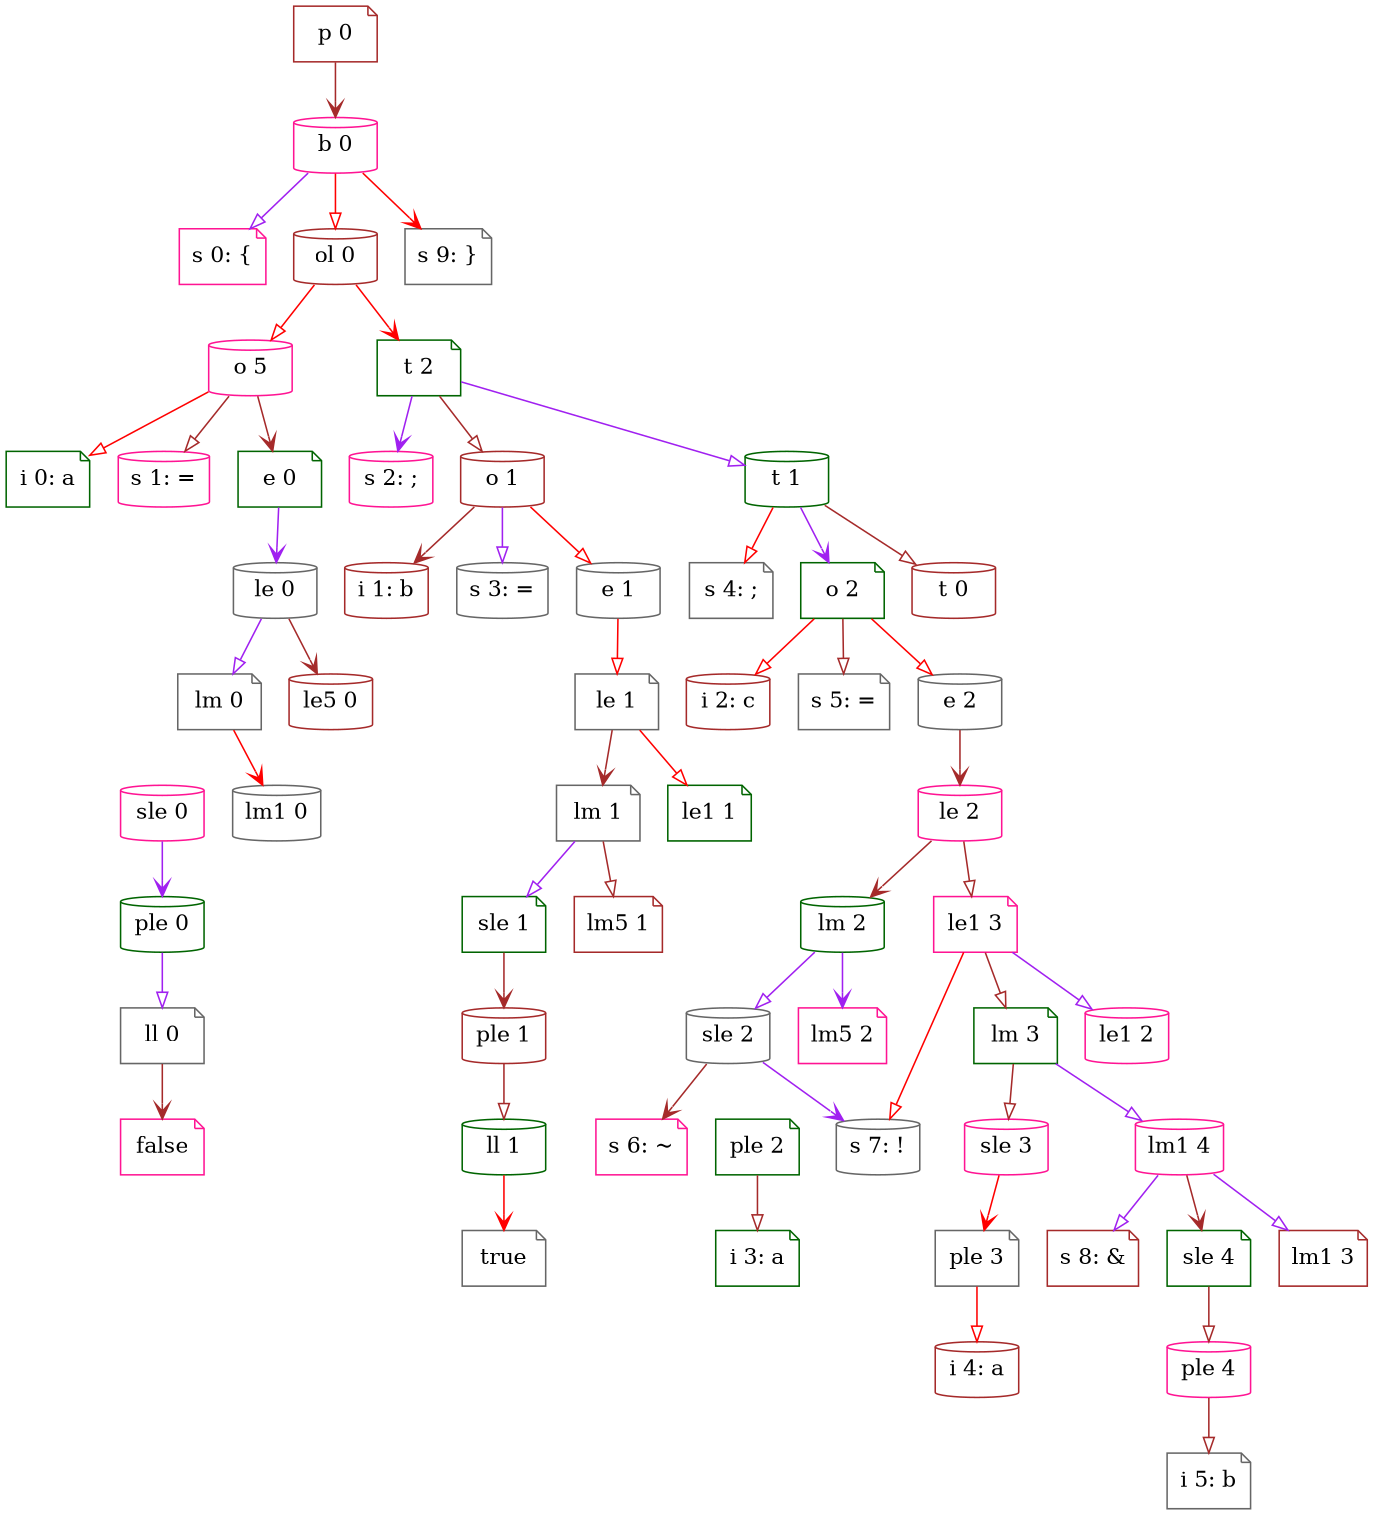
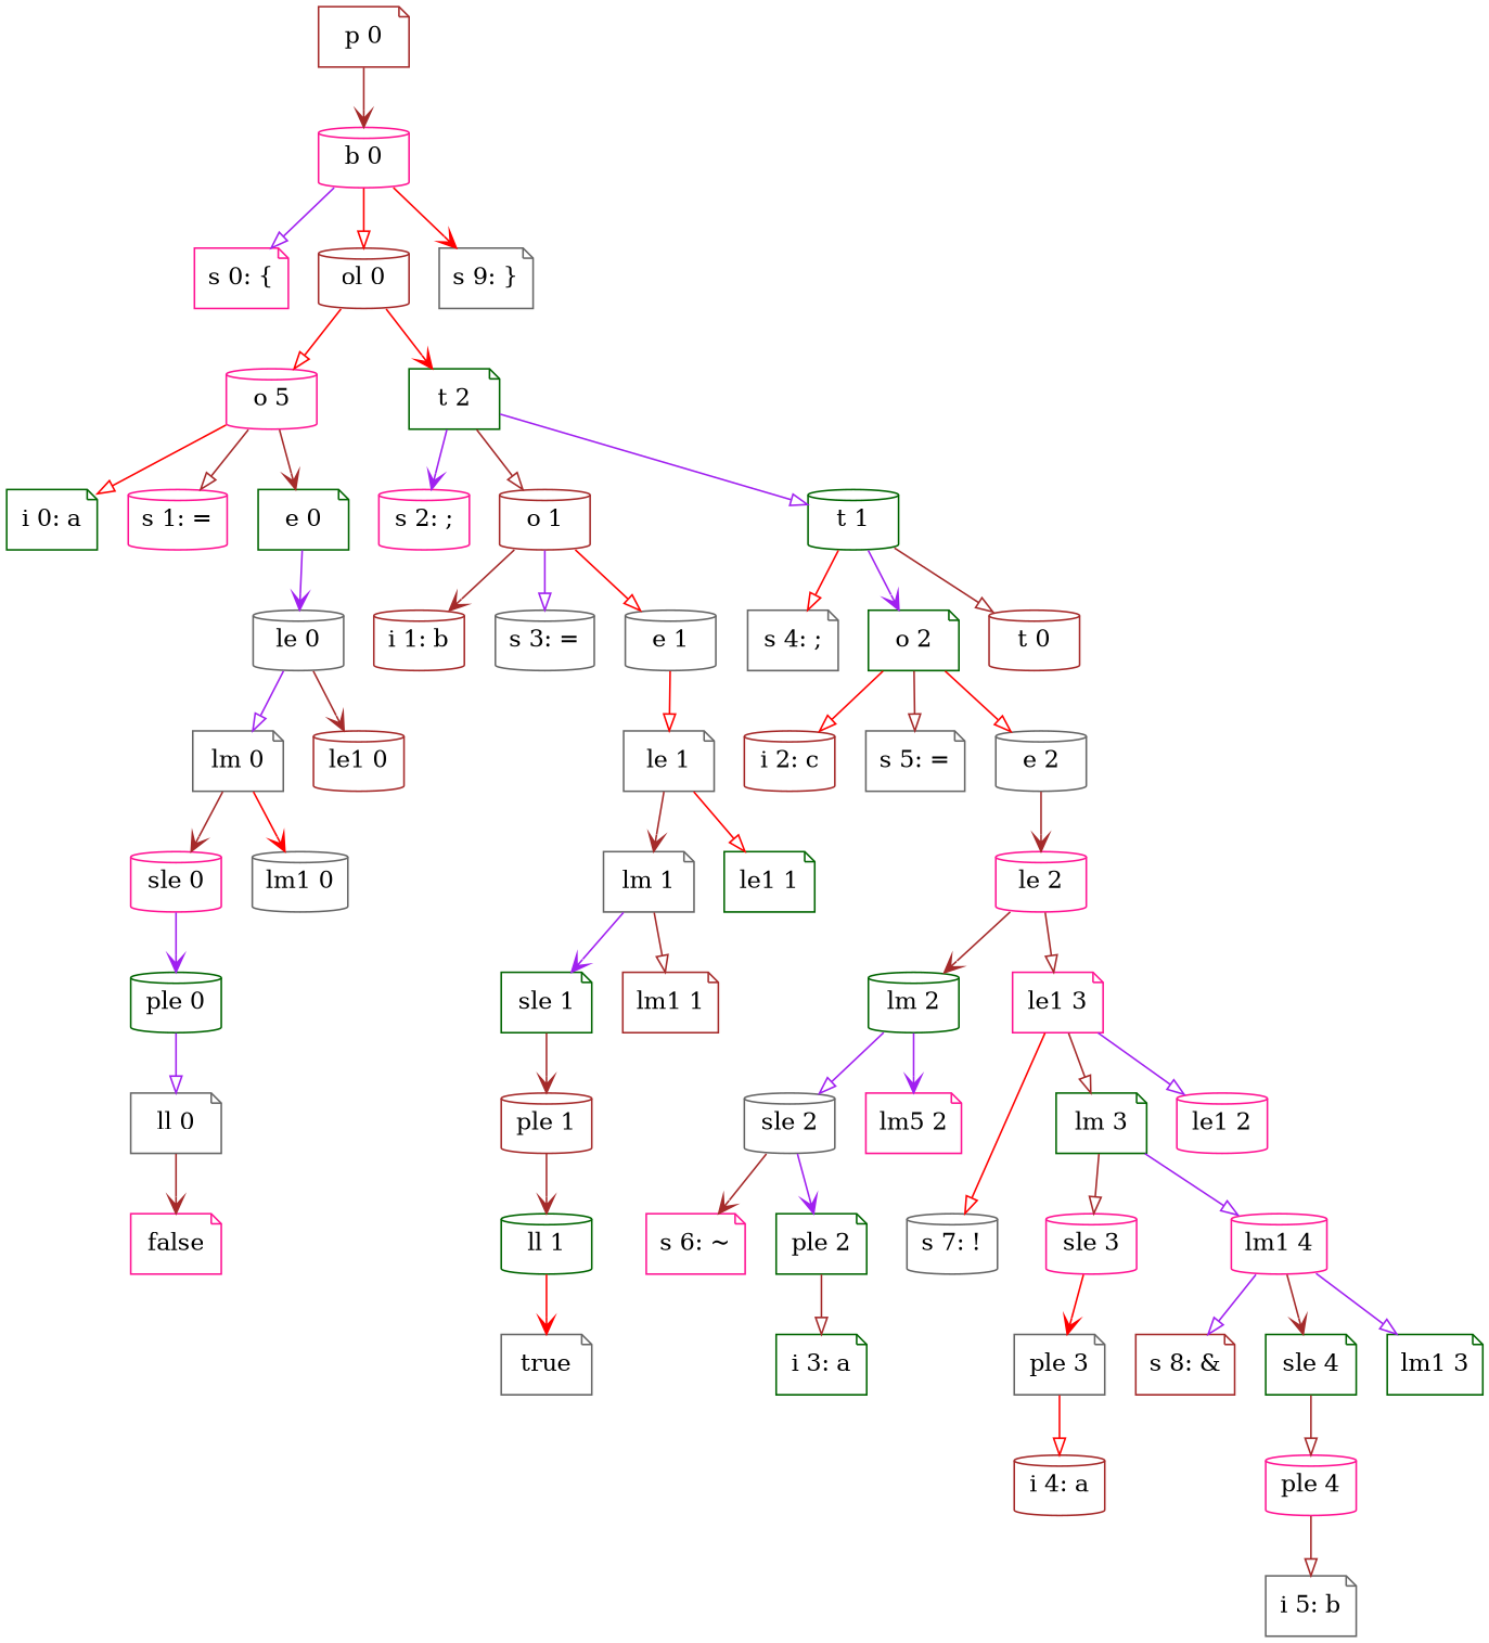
  digraph {
    node [color=gray40 shape=note]
    edge [arrowhead=onormal color=brown]
    "p 0" [color=brown]
    "b 0" [color=deeppink shape=cylinder]
    "s 0: {" [color=deeppink]
    "ol 0" [color=brown shape=cylinder]
    "s 9: }"
    n6 [color=deeppink label="o 5" shape=cylinder]
    "t 2" [color=darkgreen]
    "i 0: a" [color=darkgreen]
    "s 1: =" [color=deeppink shape=cylinder]
    "e 0" [color=darkgreen]
    "s 2: ;" [color=deeppink shape=cylinder]
    "o 1" [color=brown shape=cylinder]
    "t 1" [color=darkgreen shape=cylinder]
    "le 0" [shape=cylinder]
    "lm 0"
-   "le1 0" [color=brown shape=cylinder label="le5 0"]
+   "le1 0" [color=brown shape=cylinder]
    "sle 0" [color=deeppink shape=cylinder]
    "lm1 0" [shape=cylinder]
    "ple 0" [color=darkgreen shape=cylinder]
    "ll 0"
    false [color=deeppink]
    "i 1: b" [color=brown shape=cylinder]
    "s 3: =" [shape=cylinder]
    "e 1" [shape=cylinder]
    "s 4: ;"
    "o 2" [color=darkgreen]
    "t 0" [color=brown shape=cylinder]
    "le 1"
    "lm 1"
    "le1 1" [color=darkgreen]
    "sle 1" [color=darkgreen]
-   "lm1 1" [color=brown label="lm5 1"]
+   "lm1 1" [color=brown]
    "ple 1" [color=brown shape=cylinder]
    "ll 1" [color=darkgreen shape=cylinder]
    true
    "i 2: c" [color=brown shape=cylinder]
    "s 5: ="
    "e 2" [shape=cylinder]
    "le 2" [color=deeppink shape=cylinder]
    "lm 2" [color=darkgreen shape=cylinder]
    "le1 3" [color=deeppink]
    "sle 2" [shape=cylinder]
    n43 [color=deeppink label="lm5 2"]
    "s 7: !" [shape=cylinder]
    "lm 3" [color=darkgreen]
    "le1 2" [color=deeppink shape=cylinder]
    "s 6: ~" [color=deeppink]
    "ple 2" [color=darkgreen]
    "i 3: a" [color=darkgreen]
    "sle 3" [color=deeppink shape=cylinder]
    "lm1 4" [color=deeppink shape=cylinder]
    "ple 3"
    "s 8: &" [color=brown]
    "sle 4" [color=darkgreen]
-   "lm1 3" [color=brown]
+   "lm1 3" [color=darkgreen]
    "i 4: a" [color=brown shape=cylinder]
    "ple 4" [color=deeppink shape=cylinder]
    "i 5: b"
    "p 0" -> "b 0" [arrowhead=vee]
    "b 0" -> "s 0: {" [color=purple]
    "b 0" -> "ol 0" [color=red]
    "b 0" -> "s 9: }" [arrowhead=vee color=red]
    "ol 0" -> n6 [color=red]
    "ol 0" -> "t 2" [arrowhead=vee color=red]
    n6 -> "i 0: a" [color=red]
    n6 -> "s 1: ="
    n6 -> "e 0" [arrowhead=vee]
    "t 2" -> "s 2: ;" [arrowhead=vee color=purple]
    "t 2" -> "o 1"
    "t 2" -> "t 1" [color=purple]
    "e 0" -> "le 0" [arrowhead=vee color=purple]
    "o 1" -> "i 1: b" [arrowhead=vee]
    "o 1" -> "s 3: =" [color=purple]
    "o 1" -> "e 1" [color=red]
    "t 1" -> "s 4: ;" [color=red]
    "t 1" -> "o 2" [arrowhead=vee color=purple]
    "t 1" -> "t 0"
    "le 0" -> "lm 0" [color=purple]
    "le 0" -> "le1 0" [arrowhead=vee]
+   "lm 0" -> "sle 0" [arrowhead=vee]
    "lm 0" -> "lm1 0" [arrowhead=vee color=red]
    "sle 0" -> "ple 0" [arrowhead=vee color=purple]
    "ple 0" -> "ll 0" [color=purple]
    "ll 0" -> false [arrowhead=vee]
    "e 1" -> "le 1" [color=red]
    "o 2" -> "i 2: c" [color=red]
    "o 2" -> "s 5: ="
    "o 2" -> "e 2" [color=red]
    "le 1" -> "lm 1" [arrowhead=vee]
    "le 1" -> "le1 1" [color=red]
-   "lm 1" -> "sle 1" [color=purple]
+   "lm 1" -> "sle 1" [arrowhead=vee color=purple]
    "lm 1" -> "lm1 1"
    "sle 1" -> "ple 1" [arrowhead=vee]
-   "ple 1" -> "ll 1"
+   "ple 1" -> "ll 1" [arrowhead=vee]
    "ll 1" -> true [arrowhead=vee color=red]
    "e 2" -> "le 2" [arrowhead=vee]
    "le 2" -> "lm 2" [arrowhead=vee]
    "le 2" -> "le1 3"
    "lm 2" -> "sle 2" [color=purple]
    "lm 2" -> n43 [arrowhead=vee color=purple]
    "le1 3" -> "s 7: !" [color=red]
    "le1 3" -> "lm 3"
    "le1 3" -> "le1 2" [color=purple]
    "sle 2" -> "s 6: ~" [arrowhead=vee]
-   "sle 2" -> "s 7: !" [arrowhead=vee color=purple]
+   "sle 2" -> "ple 2" [arrowhead=vee color=purple]
    "lm 3" -> "sle 3"
    "lm 3" -> "lm1 4" [color=purple]
    "ple 2" -> "i 3: a"
    "sle 3" -> "ple 3" [arrowhead=vee color=red]
    "lm1 4" -> "s 8: &" [color=purple]
    "lm1 4" -> "sle 4" [arrowhead=vee]
    "lm1 4" -> "lm1 3" [color=purple]
    "ple 3" -> "i 4: a" [color=red]
    "sle 4" -> "ple 4"
    "ple 4" -> "i 5: b"
  }
